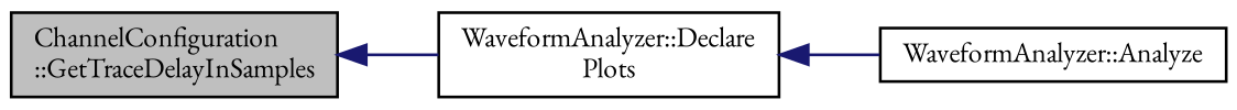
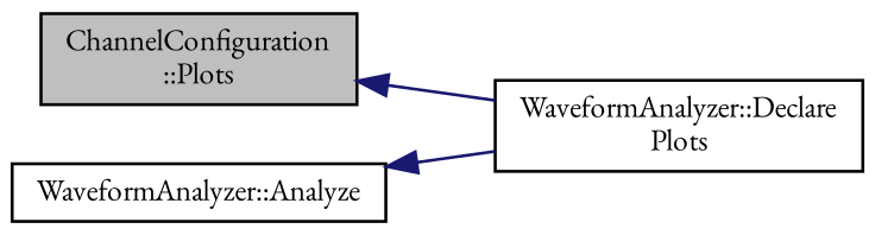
  digraph {
    fontname="EB Garamond"
    rankdir=LR
    node [color=black fillcolor=white fontname="EB Garamond" fontsize=10 shape=record style=filled]
    edge [color=midnightblue dir=back fontname="EB Garamond" fontsize=10 labelfontname=Helvetica labelfontsize=10 style=solid]
-   n1 [fillcolor=grey75 fontcolor=black height=0.2 label="ChannelConfiguration\l::GetTraceDelayInSamples" width=0.4]
+   n1 [fillcolor=grey75 fontcolor=black height=0.2 label="ChannelConfiguration\l::Plots" width=0.4]
    n2 [height=0.2 label="WaveformAnalyzer::Declare\lPlots" width=0.4]
    n3 [height=0.2 label="WaveformAnalyzer::Analyze" width=0.4]
    n1 -> n2
-   n2 -> n3
+   n3 -> n2
  }
